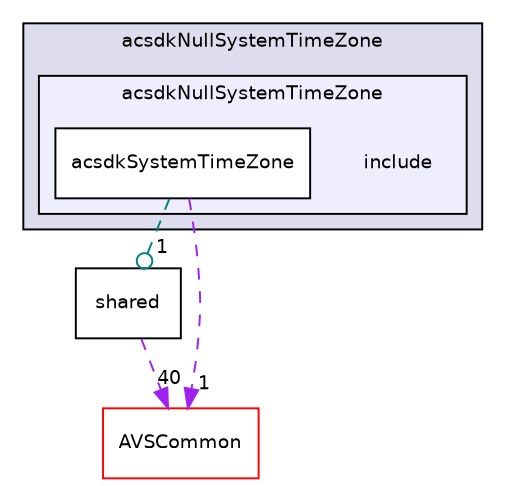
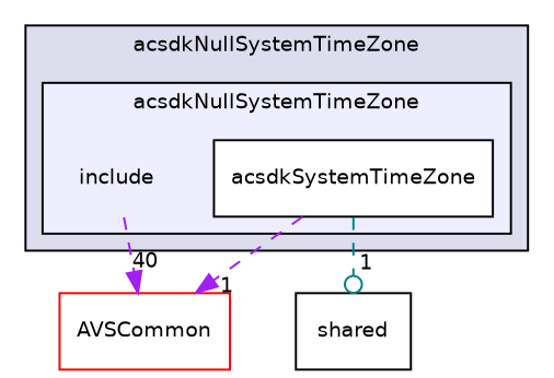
  digraph {
    compound=true
    fontname="DejaVu Sans"
    node [fontname="DejaVu Sans" fontsize=10 shape=box color=black fillcolor=white style=filled]
    edge [arrowhead=normal color=purple fontname="DejaVu Sans" headlabel=1 labeldistance=1.5 labelfontname=Helvetica labelfontsize=10 style=dashed]
    n1 [label=include shape=plaintext color="" fillcolor="" style=""]
    n2 [label=acsdkSystemTimeZone]
    n3 [label=shared]
    n4 [color=red label=AVSCommon]
    subgraph cluster_1 {
      bgcolor="#ddddee"
      fontsize=10
      label=acsdkNullSystemTimeZone
      pencolor=black
      subgraph cluster_2 {
        bgcolor="#eeeeff"
        fontsize=10
        label=acsdkNullSystemTimeZone
        pencolor=black
        n1
        n2
      }
    }
    n2 -> n3 [arrowhead=odot color=teal]
    n2 -> n4
-   n3 -> n4 [headlabel=40]
+   n1 -> n4 [headlabel=40]
  }
